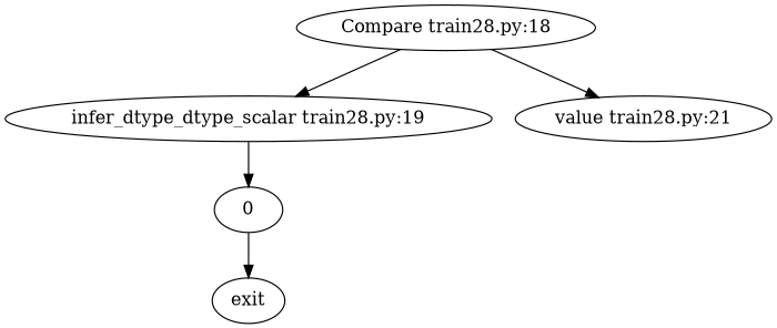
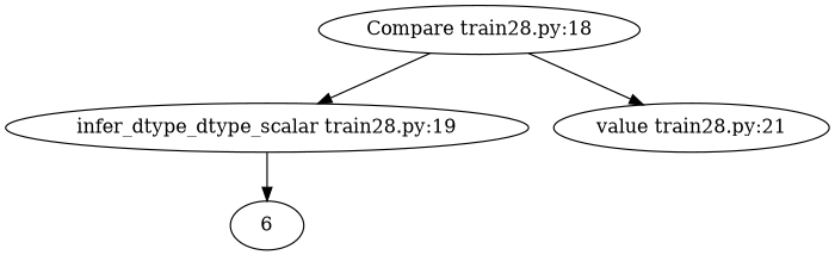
  strict digraph {
    n1 [label="infer_dtype_dtype_scalar train28.py:19"]
    "Compare train28.py:18"
    "value train28.py:21"
-   0
-   exit
+   0 [label=6]
    n1 -> 0
    "Compare train28.py:18" -> n1
    "Compare train28.py:18" -> "value train28.py:21"
-   0 -> exit
  }
